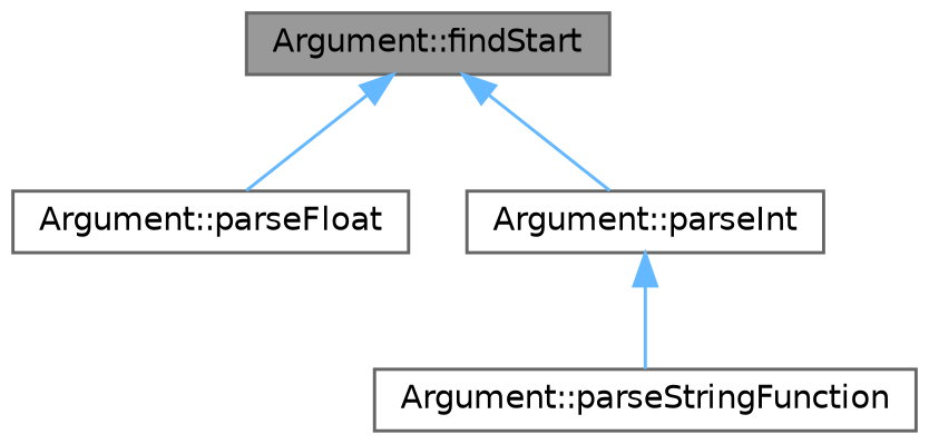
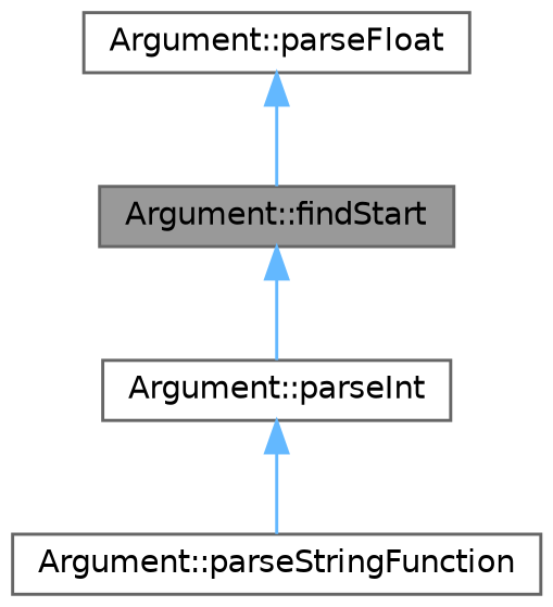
  digraph {
    rankdir=TB
    node [color=grey40 fillcolor=white fontname=Helvetica fontsize=10 shape=box style=filled]
    edge [color=steelblue1 dir=back fontname=Helvetica fontsize=10 labelfontname=Helvetica labelfontsize=10 style=solid]
    n1 [color=gray40 fillcolor=grey60 fontcolor=black height=0.2 label="Argument::findStart" width=0.4]
    n2 [height=0.2 label="Argument::parseFloat" width=0.4]
    n3 [height=0.2 label="Argument::parseInt" width=0.4]
    n4 [height=0.2 label="Argument::parseStringFunction" width=0.4]
-   n1 -> n2
+   n2 -> n1
    n1 -> n3
    n3 -> n4
  }
